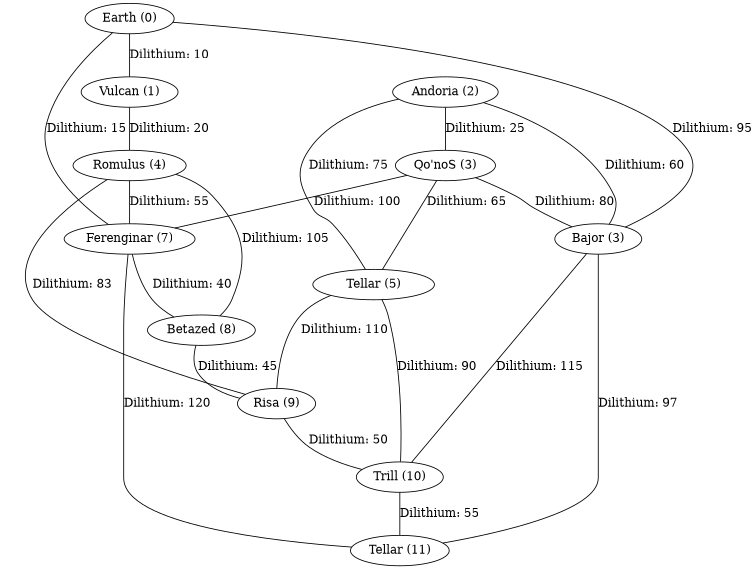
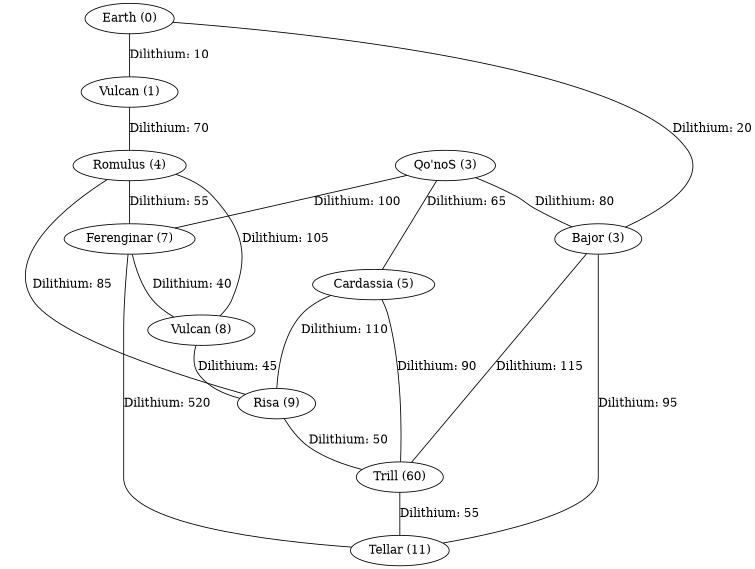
  graph {
    "Earth (0)"
    "Vulcan (1)"
    "Ferenginar (7)"
    n4 [label="Bajor (3)"]
    "Romulus (4)"
-   "Betazed (8)"
+   "Betazed (8)" [label="Vulcan (8)"]
    "Tellar (11)"
-   "Trill (10)"
+   "Trill (10)" [label="Trill (60)"]
    "Risa (9)"
-   "Cardassia (5)" [label="Tellar (5)"]
-   "Andoria (2)"
+   "Cardassia (5)"
    "Qo'noS (3)"
    "Earth (0)" -- "Vulcan (1)" [label="Dilithium: 10"]
-   "Earth (0)" -- "Ferenginar (7)" [label="Dilithium: 15"]
-   "Earth (0)" -- n4 [label="Dilithium: 95"]
-   "Vulcan (1)" -- "Romulus (4)" [label="Dilithium: 20"]
+   "Earth (0)" -- n4 [label="Dilithium: 20"]
+   "Vulcan (1)" -- "Romulus (4)" [label="Dilithium: 70"]
    "Ferenginar (7)" -- "Betazed (8)" [label="Dilithium: 40"]
-   "Ferenginar (7)" -- "Tellar (11)" [label="Dilithium: 120"]
-   n4 -- "Tellar (11)" [label="Dilithium: 97"]
+   "Ferenginar (7)" -- "Tellar (11)" [label="Dilithium: 520"]
+   n4 -- "Tellar (11)" [label="Dilithium: 95"]
    n4 -- "Trill (10)" [label="Dilithium: 115"]
    "Romulus (4)" -- "Ferenginar (7)" [label="Dilithium: 55"]
    "Romulus (4)" -- "Betazed (8)" [label="Dilithium: 105"]
-   "Romulus (4)" -- "Risa (9)" [label="Dilithium: 83"]
+   "Romulus (4)" -- "Risa (9)" [label="Dilithium: 85"]
    "Betazed (8)" -- "Risa (9)" [label="Dilithium: 45"]
    "Trill (10)" -- "Tellar (11)" [label="Dilithium: 55"]
    "Risa (9)" -- "Trill (10)" [label="Dilithium: 50"]
    "Cardassia (5)" -- "Trill (10)" [label="Dilithium: 90"]
    "Cardassia (5)" -- "Risa (9)" [label="Dilithium: 110"]
-   "Andoria (2)" -- n4 [label="Dilithium: 60"]
-   "Andoria (2)" -- "Cardassia (5)" [label="Dilithium: 75"]
-   "Andoria (2)" -- "Qo'noS (3)" [label="Dilithium: 25"]
    "Qo'noS (3)" -- "Ferenginar (7)" [label="Dilithium: 100"]
    "Qo'noS (3)" -- n4 [label="Dilithium: 80"]
    "Qo'noS (3)" -- "Cardassia (5)" [label="Dilithium: 65"]
  }
